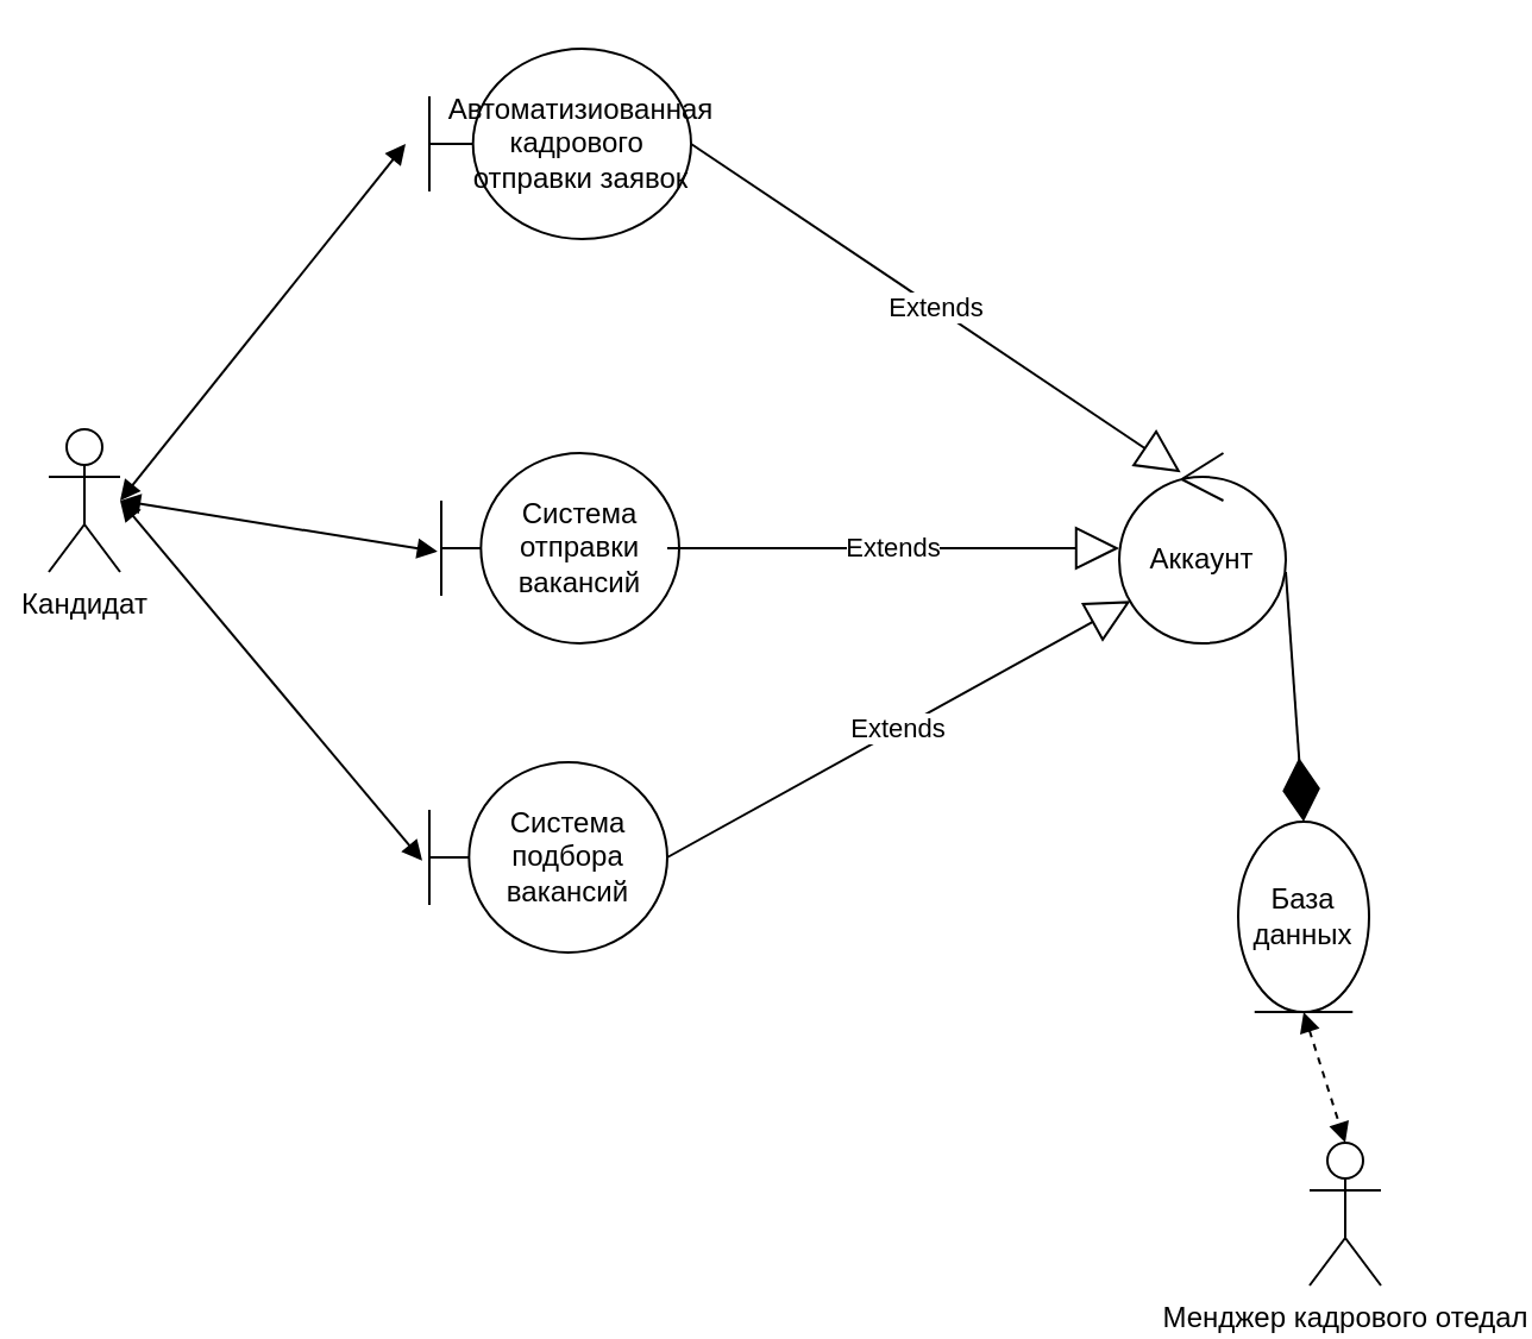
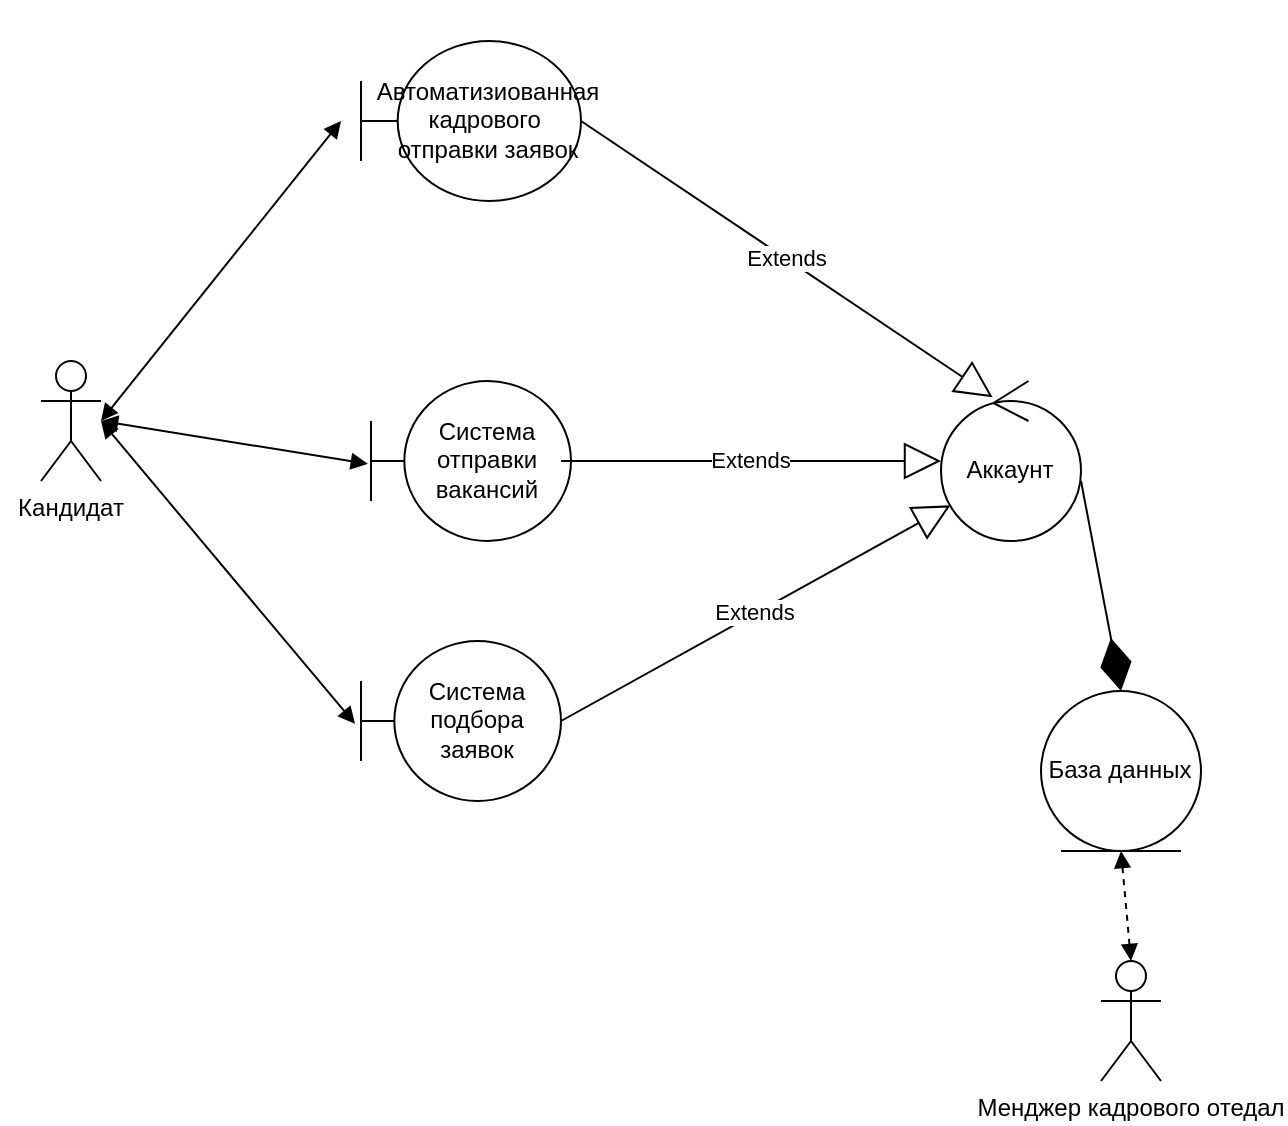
  <mxCell id="0" />
  <mxCell id="1" parent="0" />
  <mxCell id="2" value="Кандидат" style="shape=umlActor;verticalLabelPosition=bottom;verticalAlign=top;html=1;outlineConnect=0;" vertex="1" parent="1"><mxGeometry x="20" y="180" width="30" height="60" as="geometry" /></mxCell>
  <mxCell id="3" value="Аккаунт" style="ellipse;shape=umlControl;whiteSpace=wrap;html=1;shadow=0;" vertex="1" parent="1"><mxGeometry x="470" y="190" width="70" height="80" as="geometry" /></mxCell>
  <mxCell id="4" value="Автоматизиованная кадрового&amp;nbsp; отправки заявок" style="shape=umlBoundary;whiteSpace=wrap;html=1;shadow=0;" vertex="1" parent="1"><mxGeometry x="180" y="20" width="110" height="80" as="geometry" /></mxCell>
  <mxCell id="5" value="Система отправки вакансий" style="shape=umlBoundary;whiteSpace=wrap;html=1;shadow=0;" vertex="1" parent="1"><mxGeometry x="185" y="190" width="100" height="80" as="geometry" /></mxCell>
- <mxCell id="6" value="Система подбора вакансий" style="shape=umlBoundary;whiteSpace=wrap;html=1;shadow=0;" vertex="1" parent="1"><mxGeometry x="180" y="320" width="100" height="80" as="geometry" /></mxCell>
+ <mxCell id="6" value="Система подбора заявок" style="shape=umlBoundary;whiteSpace=wrap;html=1;shadow=0;" vertex="1" parent="1"><mxGeometry x="180" y="320" width="100" height="80" as="geometry" /></mxCell>
  <mxCell id="7" value="Extends" style="endArrow=block;endSize=16;endFill=0;html=1;rounded=0;entryX=0.369;entryY=0.101;entryDx=0;entryDy=0;entryPerimeter=0;" edge="1" parent="1" target="3"><mxGeometry width="160" relative="1" as="geometry"><mxPoint x="290" y="60" as="sourcePoint" /><mxPoint x="450" y="60" as="targetPoint" /></mxGeometry></mxCell>
  <mxCell id="8" value="Extends" style="endArrow=block;endSize=16;endFill=0;html=1;rounded=0;" edge="1" parent="1" target="3"><mxGeometry width="160" relative="1" as="geometry"><mxPoint x="280" y="230" as="sourcePoint" /><mxPoint x="440" y="230" as="targetPoint" /></mxGeometry></mxCell>
  <mxCell id="9" value="Extends" style="endArrow=block;endSize=16;endFill=0;html=1;rounded=0;entryX=0.068;entryY=0.777;entryDx=0;entryDy=0;entryPerimeter=0;" edge="1" parent="1" target="3"><mxGeometry width="160" relative="1" as="geometry"><mxPoint x="280" y="360" as="sourcePoint" /><mxPoint x="440" y="360" as="targetPoint" /></mxGeometry></mxCell>
- <mxCell id="10" value="База данных" style="ellipse;shape=umlEntity;whiteSpace=wrap;html=1;shadow=0;" vertex="1" parent="1"><mxGeometry x="520" y="345" width="55" height="80" as="geometry" /></mxCell>
+ <mxCell id="10" value="База данных" style="ellipse;shape=umlEntity;whiteSpace=wrap;html=1;shadow=0;" vertex="1" parent="1"><mxGeometry x="520" y="345" width="80" height="80" as="geometry" /></mxCell>
  <mxCell id="11" value="" style="endArrow=diamondThin;endFill=1;endSize=24;html=1;rounded=0;entryX=0.5;entryY=0;entryDx=0;entryDy=0;" edge="1" parent="1" target="10"><mxGeometry width="160" relative="1" as="geometry"><mxPoint x="540" y="240" as="sourcePoint" /><mxPoint x="700" y="240" as="targetPoint" /></mxGeometry></mxCell>
  <mxCell id="12" value="" style="endArrow=block;startArrow=block;endFill=1;startFill=1;html=1;rounded=0;" edge="1" parent="1"><mxGeometry width="160" relative="1" as="geometry"><mxPoint x="50" y="210" as="sourcePoint" /><mxPoint x="170" y="60" as="targetPoint" /></mxGeometry></mxCell>
  <mxCell id="13" value="" style="endArrow=block;startArrow=block;endFill=1;startFill=1;html=1;rounded=0;entryX=-0.016;entryY=0.518;entryDx=0;entryDy=0;entryPerimeter=0;" edge="1" parent="1" target="5"><mxGeometry width="160" relative="1" as="geometry"><mxPoint x="50" y="210" as="sourcePoint" /><mxPoint x="180" y="70" as="targetPoint" /></mxGeometry></mxCell>
  <mxCell id="14" value="" style="endArrow=block;startArrow=block;endFill=1;startFill=1;html=1;rounded=0;entryX=-0.03;entryY=0.518;entryDx=0;entryDy=0;entryPerimeter=0;" edge="1" parent="1" target="6"><mxGeometry width="160" relative="1" as="geometry"><mxPoint x="50" y="210" as="sourcePoint" /><mxPoint x="193" y="241" as="targetPoint" /></mxGeometry></mxCell>
  <mxCell id="15" value="Менджер кадрового отедал" style="shape=umlActor;verticalLabelPosition=bottom;verticalAlign=top;html=1;shadow=0;" vertex="1" parent="1"><mxGeometry x="550" y="480" width="30" height="60" as="geometry" /></mxCell>
  <mxCell id="16" value="" style="endArrow=block;startArrow=block;endFill=1;startFill=1;html=1;rounded=0;exitX=0.5;exitY=1;exitDx=0;exitDy=0;entryX=0.5;entryY=0;entryDx=0;entryDy=0;entryPerimeter=0;dashed=1;" edge="1" parent="1" source="10" target="15"><mxGeometry width="160" relative="1" as="geometry"><mxPoint x="440" y="440" as="sourcePoint" /><mxPoint x="560" y="470" as="targetPoint" /></mxGeometry></mxCell>
